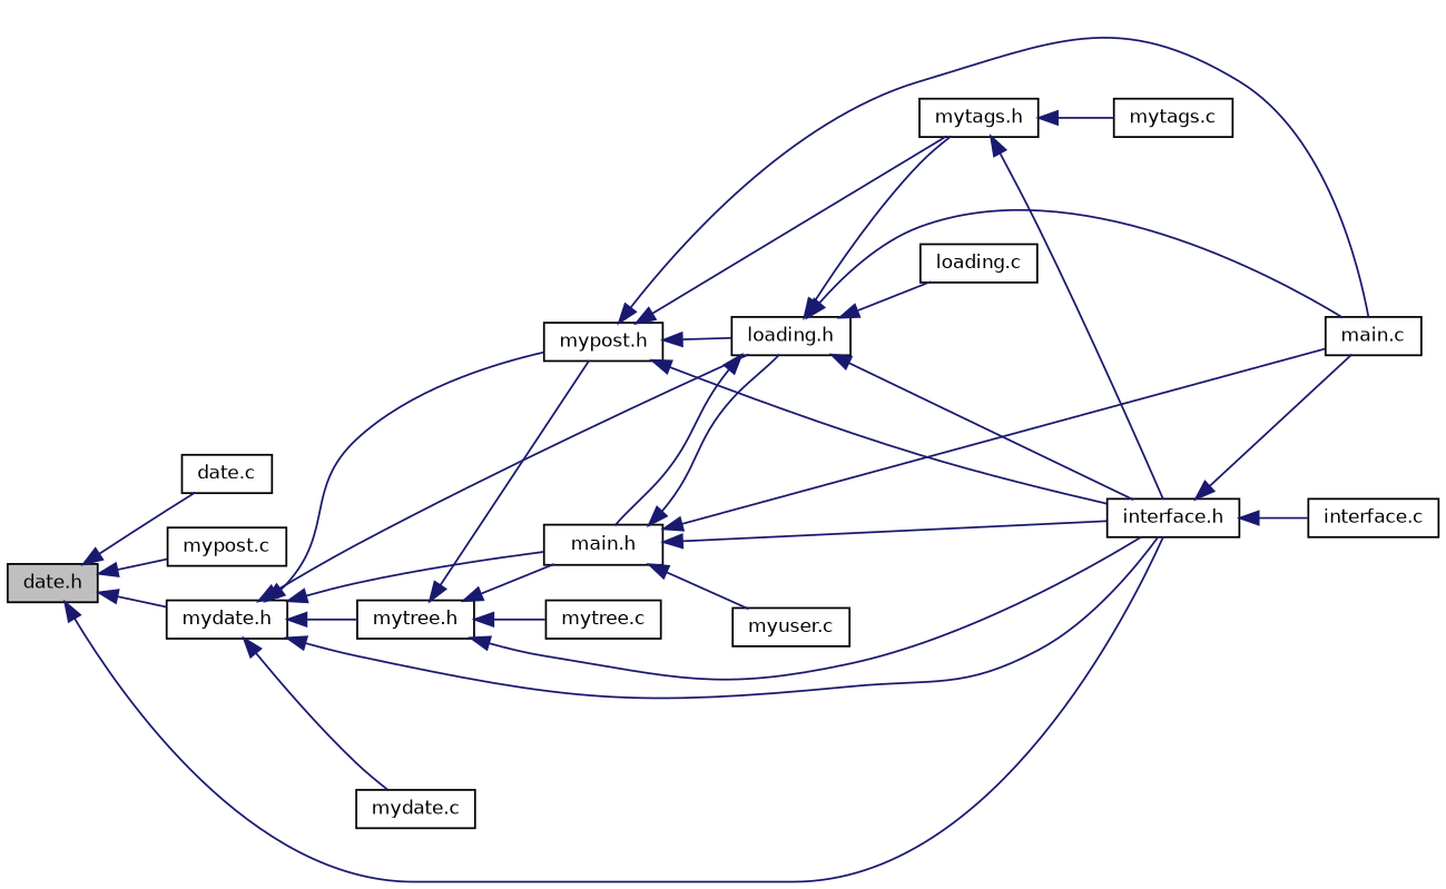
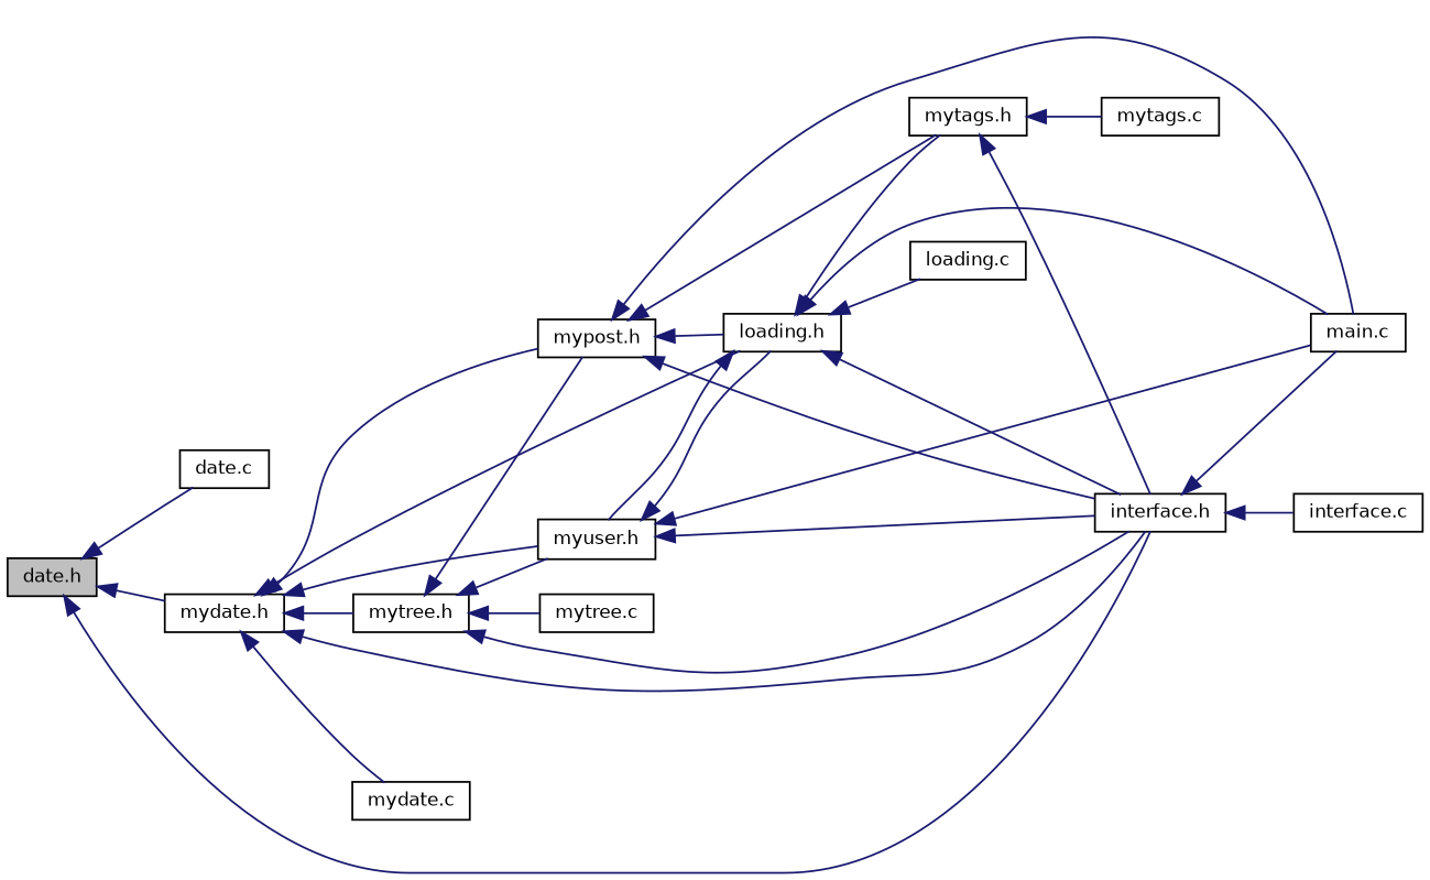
  digraph {
    fontname="DejaVu Sans"
    rankdir=LR
    node [color=black fillcolor=white fontname="DejaVu Sans" fontsize=10 shape=record style=filled]
    edge [color=midnightblue dir=back fontname="DejaVu Sans" fontsize=10 labelfontname=FreeSans labelfontsize=10 style=solid]
    n1 [fillcolor=grey75 fontcolor=black height=0.2 label="date.h" width=0.4]
    n2 [height=0.2 label="date.c" width=0.4]
-   n3 [height=0.2 label="mypost.c" width=0.4]
    n4 [height=0.2 label="interface.h" width=0.4]
    n5 [height=0.2 label="mydate.h" width=0.4]
    n6 [height=0.2 label="interface.c" width=0.4]
    n7 [height=0.2 label="main.c" width=0.4]
    n8 [height=0.2 label="mydate.c" width=0.4]
-   n9 [height=0.2 label="main.h" width=0.4]
+   n9 [height=0.2 label="myuser.h" width=0.4]
    n10 [height=0.2 label="loading.h" width=0.4]
    n11 [height=0.2 label="mytree.h" width=0.4]
    n12 [height=0.2 label="mypost.h" width=0.4]
-   n13 [height=0.2 label="myuser.c" width=0.4]
    n14 [height=0.2 label="loading.c" width=0.4]
    n15 [height=0.2 label="mytags.h" width=0.4]
    n16 [height=0.2 label="mytree.c" width=0.4]
    n17 [height=0.2 label="mytags.c" width=0.4]
    n1 -> n2
-   n1 -> n3
    n1 -> n4
    n1 -> n5
    n4 -> n6
    n4 -> n7
    n5 -> n4
    n5 -> n8
    n5 -> n9
    n5 -> n10
    n5 -> n11
    n5 -> n12
    n9 -> n4
    n9 -> n7
    n9 -> n10
-   n9 -> n13
    n10 -> n4
    n10 -> n7
    n10 -> n9
    n10 -> n14
    n10 -> n15
    n11 -> n4
    n11 -> n9
    n11 -> n12
    n11 -> n16
    n12 -> n4
    n12 -> n7
    n12 -> n10
    n12 -> n15
    n15 -> n4
    n15 -> n17
  }
